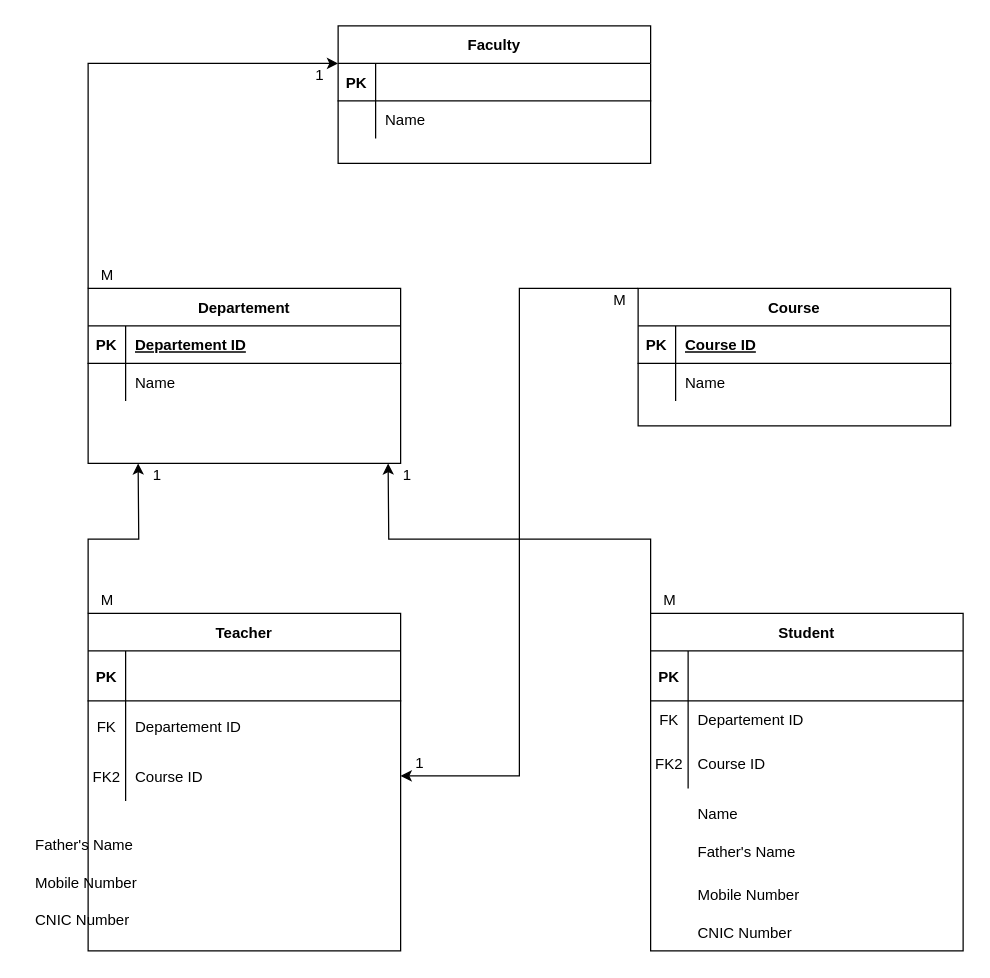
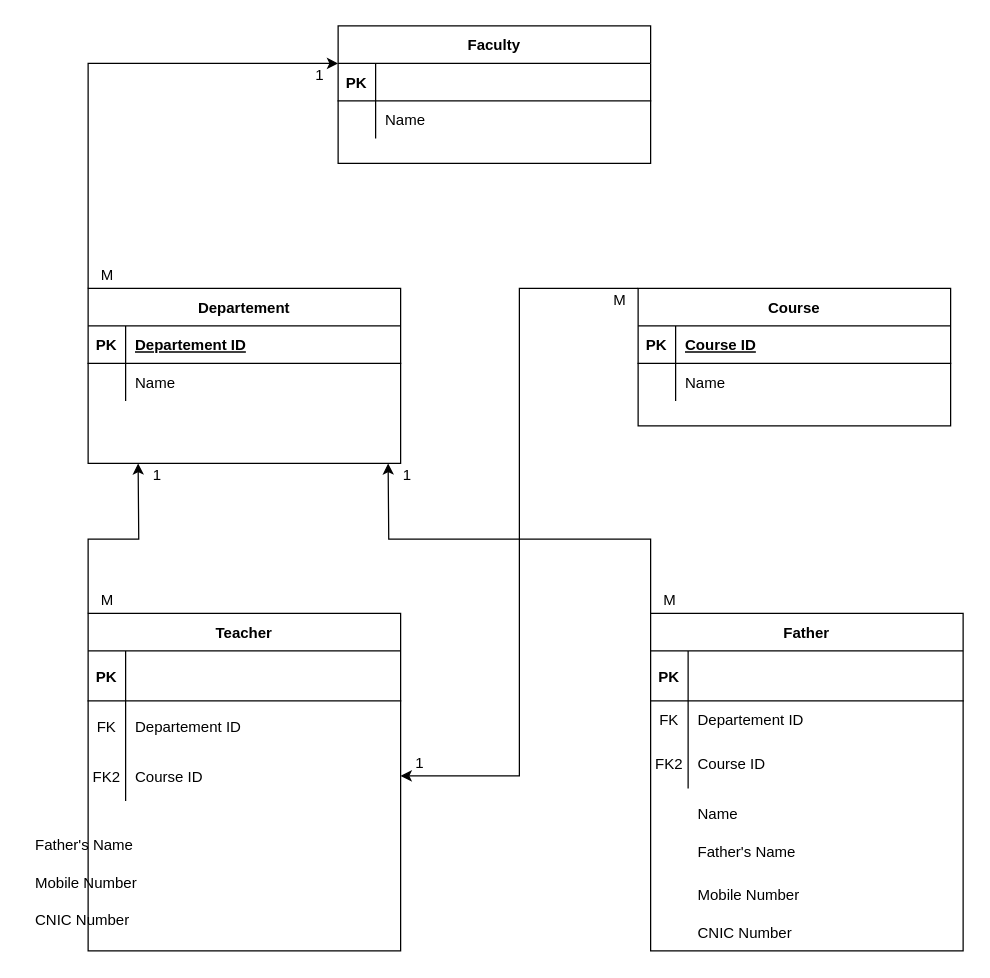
  <mxCell id="0" />
  <mxCell id="1" parent="0" />
  <mxCell id="2" style="edgeStyle=orthogonalEdgeStyle;rounded=0;orthogonalLoop=1;jettySize=auto;html=1;exitX=0;exitY=0;exitDx=0;exitDy=0;" edge="1" parent="1" source="3"><mxGeometry relative="1" as="geometry"><mxPoint x="110" y="370" as="targetPoint" /></mxGeometry></mxCell>
  <mxCell id="3" value="Teacher" style="shape=table;startSize=30;container=1;collapsible=1;childLayout=tableLayout;fixedRows=1;rowLines=0;fontStyle=1;align=center;resizeLast=1;" parent="1" vertex="1"><mxGeometry x="70" y="490" width="250" height="270" as="geometry" /></mxCell>
  <mxCell id="4" value="" style="shape=partialRectangle;collapsible=0;dropTarget=0;pointerEvents=0;fillColor=none;points=[[0,0.5],[1,0.5]];portConstraint=eastwest;top=0;left=0;right=0;bottom=1;" parent="3" vertex="1"><mxGeometry y="30" width="250" height="40" as="geometry" /></mxCell>
  <mxCell id="5" value="PK" style="shape=partialRectangle;overflow=hidden;connectable=0;fillColor=none;top=0;left=0;bottom=0;right=0;fontStyle=1;" parent="4" vertex="1"><mxGeometry width="30" height="40" as="geometry" /></mxCell>
  <mxCell id="6" value="" style="shape=partialRectangle;collapsible=0;dropTarget=0;pointerEvents=0;fillColor=none;points=[[0,0.5],[1,0.5]];portConstraint=eastwest;top=0;left=0;right=0;bottom=0;" parent="3" vertex="1"><mxGeometry y="70" width="250" height="40" as="geometry" /></mxCell>
  <mxCell id="7" value="FK" style="shape=partialRectangle;overflow=hidden;connectable=0;fillColor=none;top=0;left=0;bottom=0;right=0;" parent="6" vertex="1"><mxGeometry width="30" height="40" as="geometry" /></mxCell>
  <mxCell id="8" value="Departement ID" style="shape=partialRectangle;overflow=hidden;connectable=0;fillColor=none;top=0;left=0;bottom=0;right=0;align=left;spacingLeft=6;" parent="6" vertex="1"><mxGeometry x="30" width="220" height="40" as="geometry" /></mxCell>
  <mxCell id="9" value="" style="shape=partialRectangle;collapsible=0;dropTarget=0;pointerEvents=0;fillColor=none;points=[[0,0.5],[1,0.5]];portConstraint=eastwest;top=0;left=0;right=0;bottom=0;" parent="3" vertex="1"><mxGeometry y="110" width="250" height="40" as="geometry" /></mxCell>
  <mxCell id="10" value="FK2" style="shape=partialRectangle;overflow=hidden;connectable=0;fillColor=none;top=0;left=0;bottom=0;right=0;" parent="9" vertex="1"><mxGeometry width="30" height="40" as="geometry" /></mxCell>
  <mxCell id="11" value="Course ID" style="shape=partialRectangle;overflow=hidden;connectable=0;fillColor=none;top=0;left=0;bottom=0;right=0;align=left;spacingLeft=6;" parent="9" vertex="1"><mxGeometry x="30" width="220" height="40" as="geometry" /></mxCell>
  <mxCell id="12" value="Faculty" style="shape=table;startSize=30;container=1;collapsible=1;childLayout=tableLayout;fixedRows=1;rowLines=0;fontStyle=1;align=center;resizeLast=1;" parent="1" vertex="1"><mxGeometry x="270" y="20" width="250" height="110" as="geometry" /></mxCell>
  <mxCell id="13" value="" style="shape=partialRectangle;collapsible=0;dropTarget=0;pointerEvents=0;fillColor=none;points=[[0,0.5],[1,0.5]];portConstraint=eastwest;top=0;left=0;right=0;bottom=1;" parent="12" vertex="1"><mxGeometry y="30" width="250" height="30" as="geometry" /></mxCell>
  <mxCell id="14" value="PK" style="shape=partialRectangle;overflow=hidden;connectable=0;fillColor=none;top=0;left=0;bottom=0;right=0;fontStyle=1;" parent="13" vertex="1"><mxGeometry width="30" height="30" as="geometry" /></mxCell>
  <mxCell id="15" value="" style="shape=partialRectangle;collapsible=0;dropTarget=0;pointerEvents=0;fillColor=none;points=[[0,0.5],[1,0.5]];portConstraint=eastwest;top=0;left=0;right=0;bottom=0;" parent="12" vertex="1"><mxGeometry y="60" width="250" height="30" as="geometry" /></mxCell>
  <mxCell id="16" value="" style="shape=partialRectangle;overflow=hidden;connectable=0;fillColor=none;top=0;left=0;bottom=0;right=0;" parent="15" vertex="1"><mxGeometry width="30" height="30" as="geometry" /></mxCell>
  <mxCell id="17" value="Name" style="shape=partialRectangle;overflow=hidden;connectable=0;fillColor=none;top=0;left=0;bottom=0;right=0;align=left;spacingLeft=6;" parent="15" vertex="1"><mxGeometry x="30" width="220" height="30" as="geometry" /></mxCell>
  <mxCell id="18" value="Departement" style="shape=table;startSize=30;container=1;collapsible=1;childLayout=tableLayout;fixedRows=1;rowLines=0;fontStyle=1;align=center;resizeLast=1;" vertex="1" parent="1"><mxGeometry x="70" y="230" width="250" height="140" as="geometry" /></mxCell>
  <mxCell id="19" value="" style="shape=partialRectangle;collapsible=0;dropTarget=0;pointerEvents=0;fillColor=none;points=[[0,0.5],[1,0.5]];portConstraint=eastwest;top=0;left=0;right=0;bottom=1;" vertex="1" parent="18"><mxGeometry y="30" width="250" height="30" as="geometry" /></mxCell>
  <mxCell id="20" value="PK" style="shape=partialRectangle;overflow=hidden;connectable=0;fillColor=none;top=0;left=0;bottom=0;right=0;fontStyle=1;" vertex="1" parent="19"><mxGeometry width="30" height="30" as="geometry" /></mxCell>
  <mxCell id="21" value="Departement ID" style="shape=partialRectangle;overflow=hidden;connectable=0;fillColor=none;top=0;left=0;bottom=0;right=0;align=left;spacingLeft=6;fontStyle=5;" vertex="1" parent="19"><mxGeometry x="30" width="220" height="30" as="geometry" /></mxCell>
  <mxCell id="22" value="" style="shape=partialRectangle;collapsible=0;dropTarget=0;pointerEvents=0;fillColor=none;points=[[0,0.5],[1,0.5]];portConstraint=eastwest;top=0;left=0;right=0;bottom=0;" vertex="1" parent="18"><mxGeometry y="60" width="250" height="30" as="geometry" /></mxCell>
  <mxCell id="23" value="" style="shape=partialRectangle;overflow=hidden;connectable=0;fillColor=none;top=0;left=0;bottom=0;right=0;" vertex="1" parent="22"><mxGeometry width="30" height="30" as="geometry" /></mxCell>
  <mxCell id="24" value="Name" style="shape=partialRectangle;overflow=hidden;connectable=0;fillColor=none;top=0;left=0;bottom=0;right=0;align=left;spacingLeft=6;" vertex="1" parent="22"><mxGeometry x="30" width="220" height="30" as="geometry" /></mxCell>
  <mxCell id="25" value="Mobile Number" style="shape=partialRectangle;overflow=hidden;connectable=0;fillColor=none;top=0;left=0;bottom=0;right=0;align=left;spacingLeft=6;" vertex="1" parent="1"><mxGeometry x="20" y="690" width="220" height="30" as="geometry" /></mxCell>
  <mxCell id="26" value="CNIC Number" style="shape=partialRectangle;overflow=hidden;connectable=0;fillColor=none;top=0;left=0;bottom=0;right=0;align=left;spacingLeft=6;" vertex="1" parent="1"><mxGeometry x="20" y="720" width="220" height="30" as="geometry" /></mxCell>
  <mxCell id="27" value="Father's Name" style="shape=partialRectangle;overflow=hidden;connectable=0;fillColor=none;top=0;left=0;bottom=0;right=0;align=left;spacingLeft=6;" vertex="1" parent="1"><mxGeometry x="20" y="660" width="220" height="30" as="geometry" /></mxCell>
  <mxCell id="28" style="edgeStyle=orthogonalEdgeStyle;rounded=0;orthogonalLoop=1;jettySize=auto;html=1;exitX=0;exitY=0;exitDx=0;exitDy=0;" edge="1" parent="1" source="29"><mxGeometry relative="1" as="geometry"><mxPoint x="310" y="370" as="targetPoint" /></mxGeometry></mxCell>
- <mxCell id="29" value="Student" style="shape=table;startSize=30;container=1;collapsible=1;childLayout=tableLayout;fixedRows=1;rowLines=0;fontStyle=1;align=center;resizeLast=1;" vertex="1" parent="1"><mxGeometry x="520" y="490" width="250" height="270" as="geometry" /></mxCell>
+ <mxCell id="29" value="Father" style="shape=table;startSize=30;container=1;collapsible=1;childLayout=tableLayout;fixedRows=1;rowLines=0;fontStyle=1;align=center;resizeLast=1;" vertex="1" parent="1"><mxGeometry x="520" y="490" width="250" height="270" as="geometry" /></mxCell>
  <mxCell id="30" value="" style="shape=partialRectangle;collapsible=0;dropTarget=0;pointerEvents=0;fillColor=none;points=[[0,0.5],[1,0.5]];portConstraint=eastwest;top=0;left=0;right=0;bottom=1;" vertex="1" parent="29"><mxGeometry y="30" width="250" height="40" as="geometry" /></mxCell>
  <mxCell id="31" value="PK" style="shape=partialRectangle;overflow=hidden;connectable=0;fillColor=none;top=0;left=0;bottom=0;right=0;fontStyle=1;" vertex="1" parent="30"><mxGeometry width="30" height="40" as="geometry" /></mxCell>
  <mxCell id="32" value="" style="shape=partialRectangle;collapsible=0;dropTarget=0;pointerEvents=0;fillColor=none;points=[[0,0.5],[1,0.5]];portConstraint=eastwest;top=0;left=0;right=0;bottom=0;" vertex="1" parent="29"><mxGeometry y="70" width="250" height="30" as="geometry" /></mxCell>
  <mxCell id="33" value="FK" style="shape=partialRectangle;overflow=hidden;connectable=0;fillColor=none;top=0;left=0;bottom=0;right=0;" vertex="1" parent="32"><mxGeometry width="30" height="30" as="geometry" /></mxCell>
  <mxCell id="34" value="Departement ID" style="shape=partialRectangle;overflow=hidden;connectable=0;fillColor=none;top=0;left=0;bottom=0;right=0;align=left;spacingLeft=6;" vertex="1" parent="32"><mxGeometry x="30" width="220" height="30" as="geometry" /></mxCell>
  <mxCell id="35" value="" style="shape=partialRectangle;collapsible=0;dropTarget=0;pointerEvents=0;fillColor=none;points=[[0,0.5],[1,0.5]];portConstraint=eastwest;top=0;left=0;right=0;bottom=0;" vertex="1" parent="29"><mxGeometry y="100" width="250" height="40" as="geometry" /></mxCell>
  <mxCell id="36" value="FK2" style="shape=partialRectangle;overflow=hidden;connectable=0;fillColor=none;top=0;left=0;bottom=0;right=0;" vertex="1" parent="35"><mxGeometry width="30" height="40" as="geometry" /></mxCell>
  <mxCell id="37" value="Course ID" style="shape=partialRectangle;overflow=hidden;connectable=0;fillColor=none;top=0;left=0;bottom=0;right=0;align=left;spacingLeft=6;" vertex="1" parent="35"><mxGeometry x="30" width="220" height="40" as="geometry" /></mxCell>
  <mxCell id="38" value="Mobile Number" style="shape=partialRectangle;overflow=hidden;connectable=0;fillColor=none;top=0;left=0;bottom=0;right=0;align=left;spacingLeft=6;" vertex="1" parent="1"><mxGeometry x="550" y="700" width="220" height="30" as="geometry" /></mxCell>
  <mxCell id="39" value="CNIC Number" style="shape=partialRectangle;overflow=hidden;connectable=0;fillColor=none;top=0;left=0;bottom=0;right=0;align=left;spacingLeft=6;" vertex="1" parent="1"><mxGeometry x="550" y="730" width="220" height="30" as="geometry" /></mxCell>
  <mxCell id="40" value="Father's Name" style="shape=partialRectangle;overflow=hidden;connectable=0;fillColor=none;top=0;left=0;bottom=0;right=0;align=left;spacingLeft=6;" vertex="1" parent="1"><mxGeometry x="550" y="665" width="220" height="30" as="geometry" /></mxCell>
  <mxCell id="41" style="edgeStyle=orthogonalEdgeStyle;rounded=0;orthogonalLoop=1;jettySize=auto;html=1;exitX=0;exitY=0;exitDx=0;exitDy=0;entryX=1;entryY=0.5;entryDx=0;entryDy=0;" edge="1" parent="1" source="42" target="9"><mxGeometry relative="1" as="geometry"><Array as="points"><mxPoint x="415" y="230" /><mxPoint x="415" y="620" /></Array></mxGeometry></mxCell>
  <mxCell id="42" value="Course" style="shape=table;startSize=30;container=1;collapsible=1;childLayout=tableLayout;fixedRows=1;rowLines=0;fontStyle=1;align=center;resizeLast=1;" vertex="1" parent="1"><mxGeometry x="510" y="230" width="250" height="110" as="geometry" /></mxCell>
  <mxCell id="43" value="" style="shape=partialRectangle;collapsible=0;dropTarget=0;pointerEvents=0;fillColor=none;points=[[0,0.5],[1,0.5]];portConstraint=eastwest;top=0;left=0;right=0;bottom=1;" vertex="1" parent="42"><mxGeometry y="30" width="250" height="30" as="geometry" /></mxCell>
  <mxCell id="44" value="PK" style="shape=partialRectangle;overflow=hidden;connectable=0;fillColor=none;top=0;left=0;bottom=0;right=0;fontStyle=1;" vertex="1" parent="43"><mxGeometry width="30" height="30" as="geometry" /></mxCell>
  <mxCell id="45" value="Course ID" style="shape=partialRectangle;overflow=hidden;connectable=0;fillColor=none;top=0;left=0;bottom=0;right=0;align=left;spacingLeft=6;fontStyle=5;" vertex="1" parent="43"><mxGeometry x="30" width="220" height="30" as="geometry" /></mxCell>
  <mxCell id="46" value="" style="shape=partialRectangle;collapsible=0;dropTarget=0;pointerEvents=0;fillColor=none;points=[[0,0.5],[1,0.5]];portConstraint=eastwest;top=0;left=0;right=0;bottom=0;" vertex="1" parent="42"><mxGeometry y="60" width="250" height="30" as="geometry" /></mxCell>
  <mxCell id="47" value="" style="shape=partialRectangle;overflow=hidden;connectable=0;fillColor=none;top=0;left=0;bottom=0;right=0;" vertex="1" parent="46"><mxGeometry width="30" height="30" as="geometry" /></mxCell>
  <mxCell id="48" value="Name" style="shape=partialRectangle;overflow=hidden;connectable=0;fillColor=none;top=0;left=0;bottom=0;right=0;align=left;spacingLeft=6;" vertex="1" parent="46"><mxGeometry x="30" width="220" height="30" as="geometry" /></mxCell>
  <mxCell id="49" value="Name" style="shape=partialRectangle;overflow=hidden;connectable=0;fillColor=none;top=0;left=0;bottom=0;right=0;align=left;spacingLeft=6;" vertex="1" parent="1"><mxGeometry x="550" y="630" width="220" height="40" as="geometry" /></mxCell>
  <mxCell id="50" style="edgeStyle=orthogonalEdgeStyle;rounded=0;orthogonalLoop=1;jettySize=auto;html=1;exitX=0;exitY=0;exitDx=0;exitDy=0;entryX=0;entryY=0;entryDx=0;entryDy=0;entryPerimeter=0;" edge="1" parent="1" source="18" target="13"><mxGeometry relative="1" as="geometry"><mxPoint x="80" y="60" as="targetPoint" /><mxPoint x="80" y="240" as="sourcePoint" /><Array as="points"><mxPoint x="70" y="50" /></Array></mxGeometry></mxCell>
  <mxCell id="51" value="M" style="text;html=1;resizable=0;autosize=1;align=center;verticalAlign=middle;points=[];fillColor=none;strokeColor=none;rounded=0;" vertex="1" parent="1"><mxGeometry x="70" y="210" width="30" height="20" as="geometry" /></mxCell>
  <mxCell id="52" value="1" style="text;html=1;resizable=0;autosize=1;align=center;verticalAlign=middle;points=[];fillColor=none;strokeColor=none;rounded=0;" vertex="1" parent="1"><mxGeometry x="245" y="50" width="20" height="20" as="geometry" /></mxCell>
  <mxCell id="53" value="1" style="text;html=1;resizable=0;autosize=1;align=center;verticalAlign=middle;points=[];fillColor=none;strokeColor=none;rounded=0;" vertex="1" parent="1"><mxGeometry x="115" y="370" width="20" height="20" as="geometry" /></mxCell>
  <mxCell id="54" value="M" style="text;html=1;resizable=0;autosize=1;align=center;verticalAlign=middle;points=[];fillColor=none;strokeColor=none;rounded=0;" vertex="1" parent="1"><mxGeometry x="70" y="470" width="30" height="20" as="geometry" /></mxCell>
  <mxCell id="55" value="M" style="text;html=1;resizable=0;autosize=1;align=center;verticalAlign=middle;points=[];fillColor=none;strokeColor=none;rounded=0;" vertex="1" parent="1"><mxGeometry x="520" y="470" width="30" height="20" as="geometry" /></mxCell>
  <mxCell id="56" value="1" style="text;html=1;resizable=0;autosize=1;align=center;verticalAlign=middle;points=[];fillColor=none;strokeColor=none;rounded=0;" vertex="1" parent="1"><mxGeometry x="315" y="370" width="20" height="20" as="geometry" /></mxCell>
  <mxCell id="57" value="M" style="text;html=1;resizable=0;autosize=1;align=center;verticalAlign=middle;points=[];fillColor=none;strokeColor=none;rounded=0;" vertex="1" parent="1"><mxGeometry x="480" y="230" width="30" height="20" as="geometry" /></mxCell>
  <mxCell id="58" value="1" style="text;html=1;resizable=0;autosize=1;align=center;verticalAlign=middle;points=[];fillColor=none;strokeColor=none;rounded=0;" vertex="1" parent="1"><mxGeometry x="325" y="600" width="20" height="20" as="geometry" /></mxCell>
